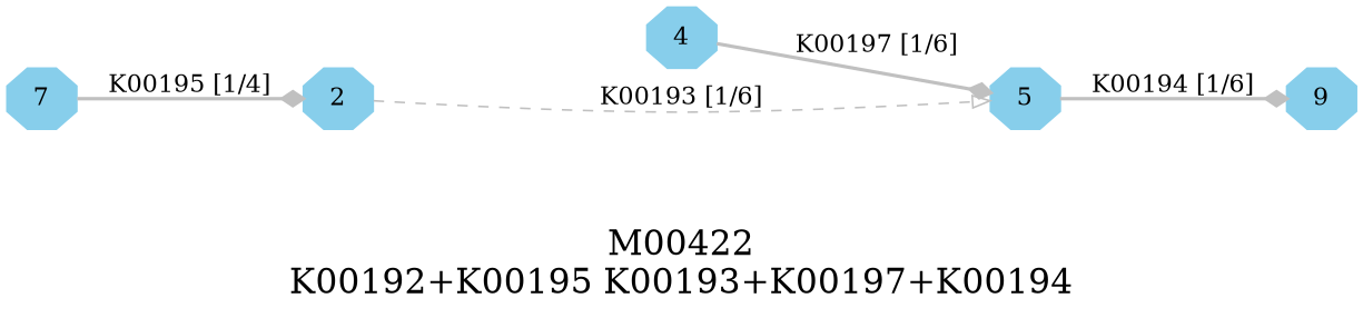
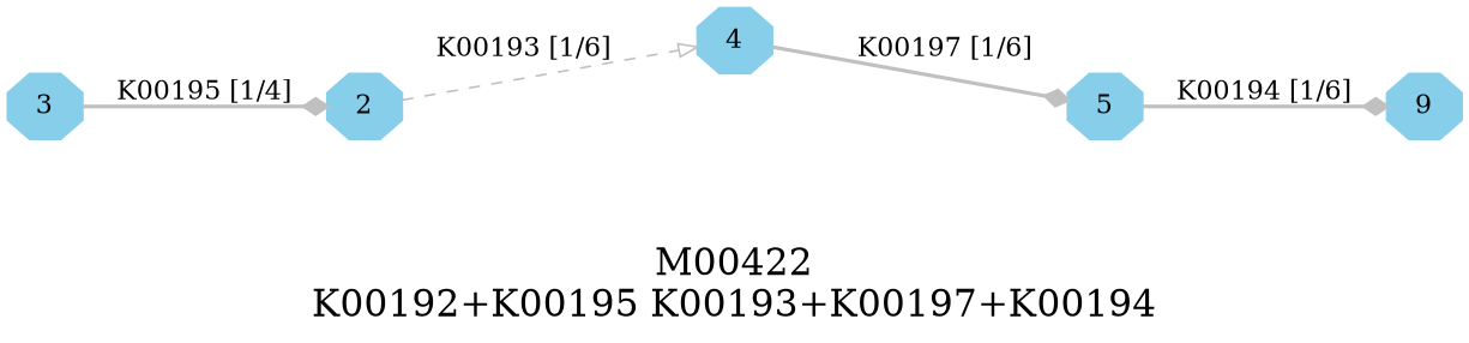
  digraph {
    fontname="DejaVu Serif"
    fontsize=20
    label="M00422\nK00192+K00195 K00193+K00197+K00194"
    rankdir=LR
    node [color=skyblue fontname="DejaVu Serif" shape=octagon style=filled]
    edge [arrowhead=diamond color=grey fontname="DejaVu Serif" style=bold]
    n1 [height=.3 label=9 width=.3]
    2 [height=.3 width=.3]
-   3 [height=.3 width=.3 label=7]
+   3 [height=.3 width=.3]
    4 [height=.3 width=.3]
    5 [height=.3 width=.3]
    subgraph sub_1 {
      n1
      2
      3
      4
      5
    }
-   2 -> 5 [arrowhead=onormal label="K00193 [1/6]" style=dashed]
+   2 -> 4 [arrowhead=onormal label="K00193 [1/6]" style=dashed]
    3 -> 2 [label="K00195 [1/4]"]
    4 -> 5 [label="K00197 [1/6]"]
    5 -> n1 [label="K00194 [1/6]"]
  }
